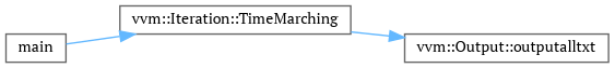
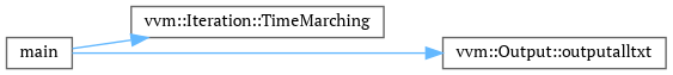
  digraph {
    fontname="PT Serif"
    rankdir=RL
    node [color=grey40 fillcolor=white fontname="PT Serif" fontsize=10 shape=box style=filled]
    edge [color=steelblue1 dir=back fontname="PT Serif" fontsize=10 labelfontname=Helvetica labelfontsize=10 style=solid]
    n1 [height=0.2 label="vvm::Output::outputalltxt" width=0.4]
    n2 [height=0.2 label="vvm::Iteration::TimeMarching" width=0.4]
    n3 [height=0.2 label=main width=0.4]
-   n1 -> n2
+   n1 -> n3
    n2 -> n3
  }
